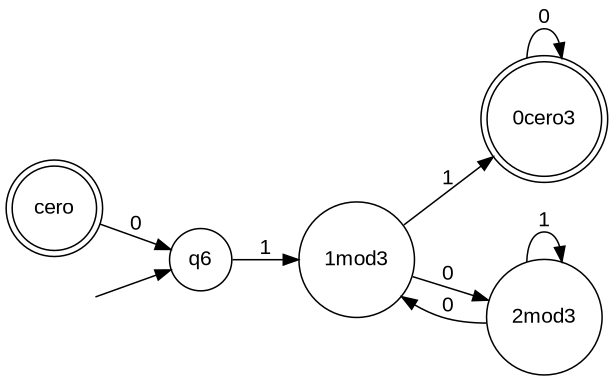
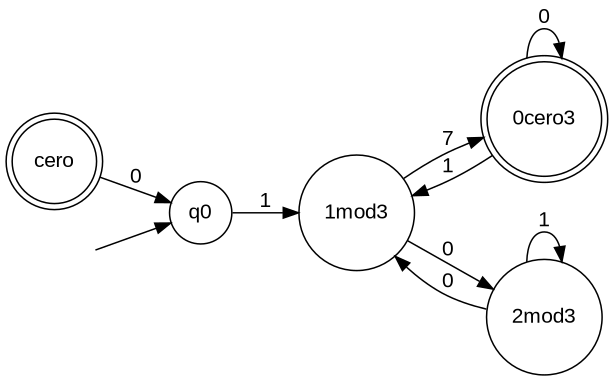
  digraph {
    fontname="Liberation Sans"
    rankdir=LR
    node [fontname="Liberation Sans" shape=circle]
    edge [fontname="Liberation Sans"]
    cero [shape=doublecircle]
-   q0 [label=q6]
+   q0
    n3 [label="0cero3" shape=doublecircle]
    "1mod3"
    "2mod3"
    " " [shape=none]
    cero -> q0 [label=0]
    q0 -> "1mod3" [label=1]
    n3 -> n3 [label=0]
-   "1mod3" -> n3 [label=1]
+   n3 -> "1mod3" [label=1]
+   "1mod3" -> n3 [label=7]
    "1mod3" -> "2mod3" [label=0]
    "2mod3" -> "1mod3" [label=0]
    "2mod3" -> "2mod3" [label=1]
    " " -> q0
  }
